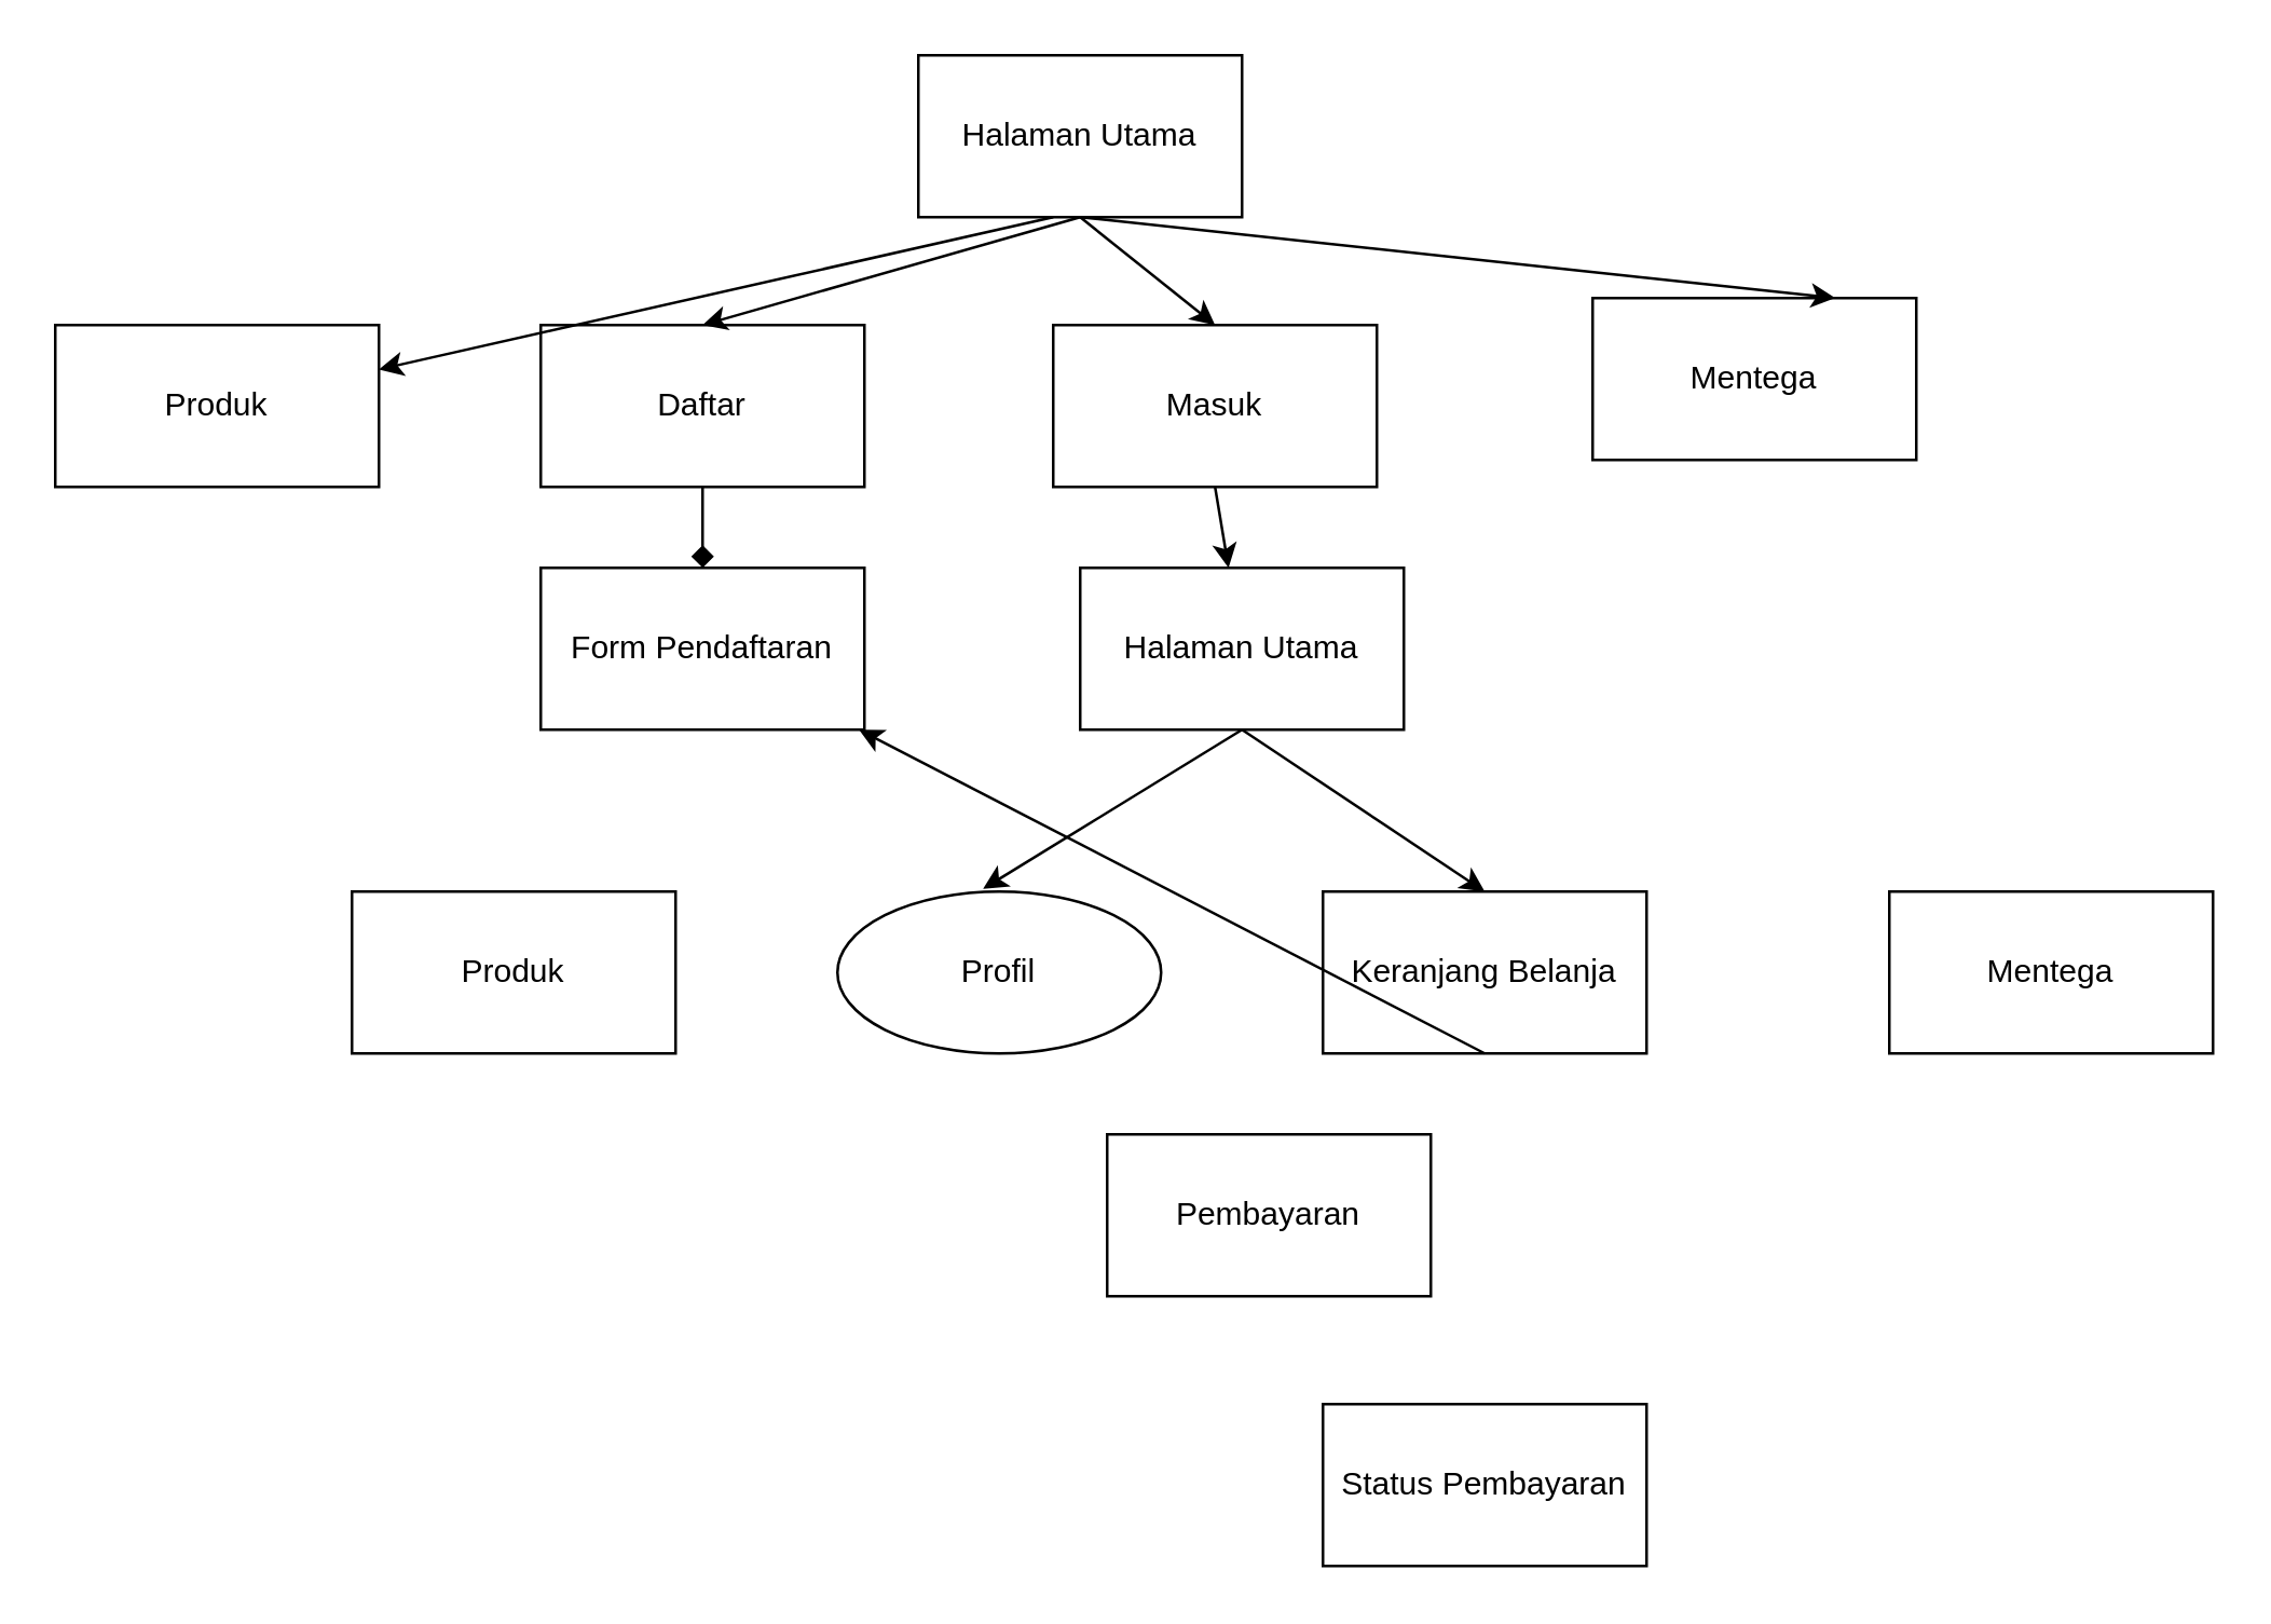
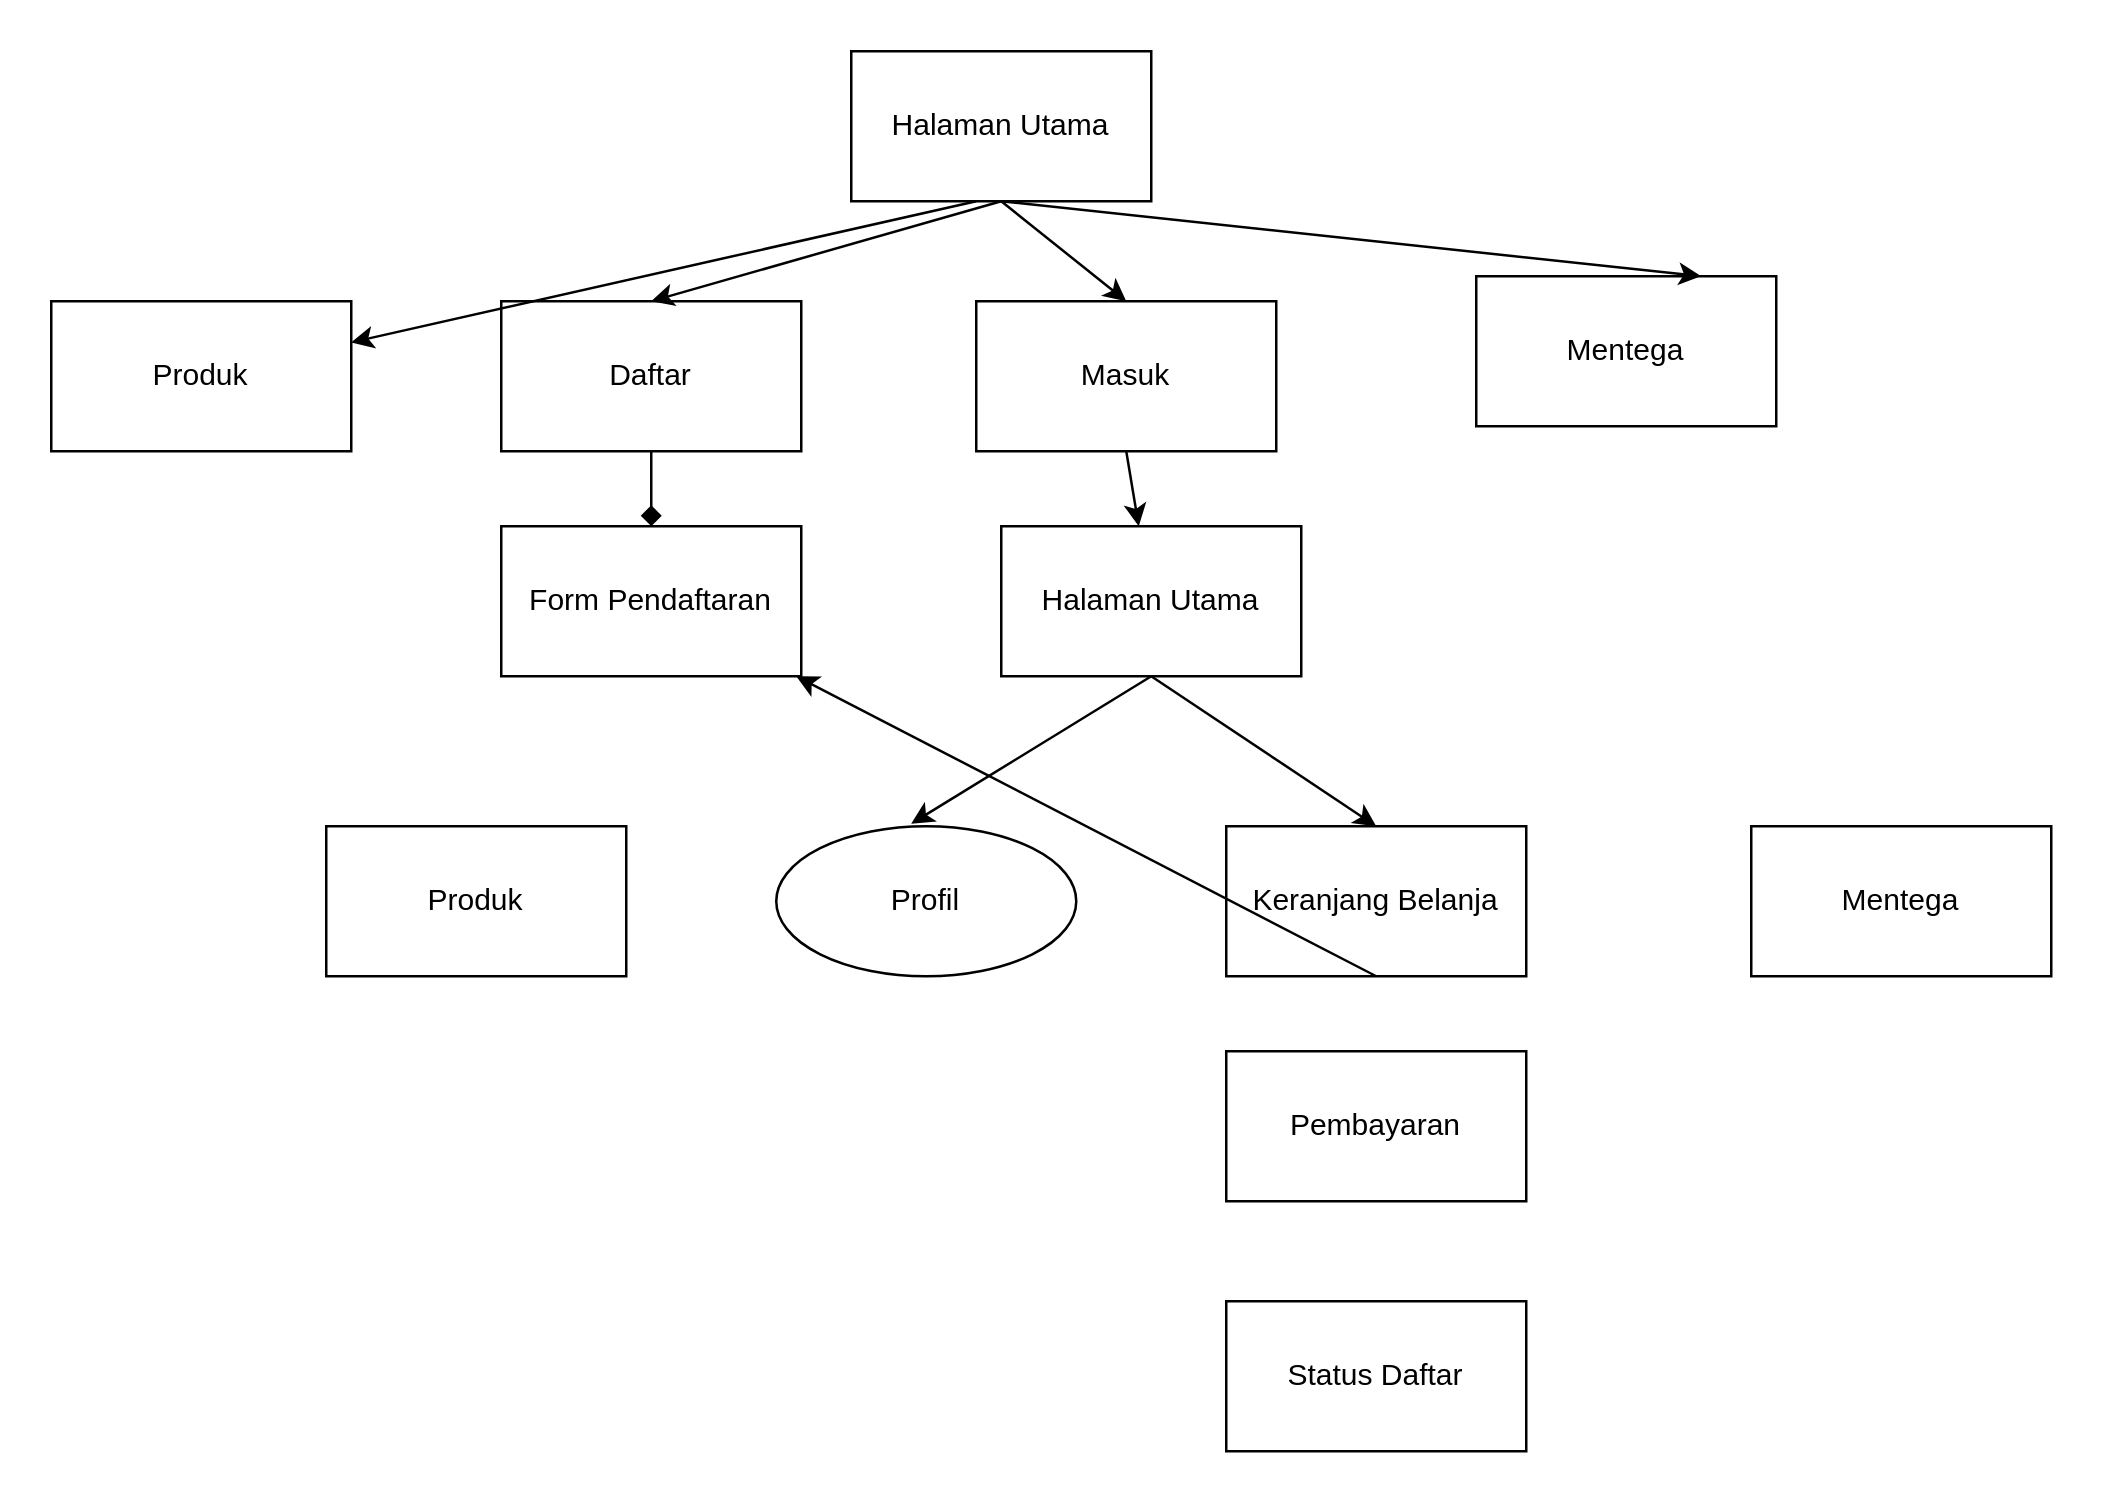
  <mxCell id="0" />
  <mxCell id="1" parent="0" />
  <mxCell id="2" value="Halaman Utama" style="rounded=0;whiteSpace=wrap;html=1;" vertex="1" parent="1"><mxGeometry x="340" y="20" width="120" height="60" as="geometry" /></mxCell>
  <mxCell id="3" value="Produk" style="rounded=0;whiteSpace=wrap;html=1;" vertex="1" parent="1"><mxGeometry x="20" y="120" width="120" height="60" as="geometry" /></mxCell>
  <mxCell id="4" value="Daftar" style="rounded=0;whiteSpace=wrap;html=1;" vertex="1" parent="1"><mxGeometry x="200" y="120" width="120" height="60" as="geometry" /></mxCell>
  <mxCell id="5" value="Masuk" style="rounded=0;whiteSpace=wrap;html=1;" vertex="1" parent="1"><mxGeometry x="390" y="120" width="120" height="60" as="geometry" /></mxCell>
  <mxCell id="6" value="Mentega" style="rounded=0;whiteSpace=wrap;html=1;" vertex="1" parent="1"><mxGeometry x="590" y="110" width="120" height="60" as="geometry" /></mxCell>
  <mxCell id="7" value="Form Pendaftaran" style="rounded=0;whiteSpace=wrap;html=1;" vertex="1" parent="1"><mxGeometry x="200" y="210" width="120" height="60" as="geometry" /></mxCell>
  <mxCell id="8" value="Halaman Utama" style="rounded=0;whiteSpace=wrap;html=1;" vertex="1" parent="1"><mxGeometry x="400" y="210" width="120" height="60" as="geometry" /></mxCell>
  <mxCell id="9" value="Produk" style="rounded=0;whiteSpace=wrap;html=1;" vertex="1" parent="1"><mxGeometry x="130" y="330" width="120" height="60" as="geometry" /></mxCell>
  <mxCell id="10" value="Profil" style="ellipse;whiteSpace=wrap;html=1;" vertex="1" parent="1"><mxGeometry x="310" y="330" width="120" height="60" as="geometry" /></mxCell>
  <mxCell id="11" value="Keranjang Belanja" style="rounded=0;whiteSpace=wrap;html=1;" vertex="1" parent="1"><mxGeometry x="490" y="330" width="120" height="60" as="geometry" /></mxCell>
  <mxCell id="12" value="Mentega" style="rounded=0;whiteSpace=wrap;html=1;" vertex="1" parent="1"><mxGeometry x="700" y="330" width="120" height="60" as="geometry" /></mxCell>
- <mxCell id="13" value="Pembayaran" style="rounded=0;whiteSpace=wrap;html=1;" vertex="1" parent="1"><mxGeometry x="410" y="420" width="120" height="60" as="geometry" /></mxCell>
- <mxCell id="14" value="Status Pembayaran" style="rounded=0;whiteSpace=wrap;html=1;" vertex="1" parent="1"><mxGeometry x="490" y="520" width="120" height="60" as="geometry" /></mxCell>
+ <mxCell id="13" value="Pembayaran" style="rounded=0;whiteSpace=wrap;html=1;" vertex="1" parent="1"><mxGeometry x="490" y="420" width="120" height="60" as="geometry" /></mxCell>
+ <mxCell id="14" value="Status Daftar" style="rounded=0;whiteSpace=wrap;html=1;" vertex="1" parent="1"><mxGeometry x="490" y="520" width="120" height="60" as="geometry" /></mxCell>
  <mxCell id="15" value="" style="endArrow=classic;html=1;exitX=0.5;exitY=1;exitDx=0;exitDy=0;entryX=0.5;entryY=0;entryDx=0;entryDy=0;" edge="1" parent="1" source="2" target="5"><mxGeometry width="50" height="50" relative="1" as="geometry"><mxPoint x="390" y="320" as="sourcePoint" /><mxPoint x="440" y="270" as="targetPoint" /></mxGeometry></mxCell>
  <mxCell id="16" value="" style="endArrow=classic;html=1;exitX=0.5;exitY=1;exitDx=0;exitDy=0;entryX=0.75;entryY=0;entryDx=0;entryDy=0;" edge="1" parent="1" source="2" target="6"><mxGeometry width="50" height="50" relative="1" as="geometry"><mxPoint x="410" y="90" as="sourcePoint" /><mxPoint x="650" y="110" as="targetPoint" /></mxGeometry></mxCell>
  <mxCell id="17" value="" style="endArrow=classic;html=1;entryX=0.5;entryY=0;entryDx=0;entryDy=0;" edge="1" parent="1" target="4"><mxGeometry width="50" height="50" relative="1" as="geometry"><mxPoint x="400" y="80" as="sourcePoint" /><mxPoint x="660" y="120" as="targetPoint" /></mxGeometry></mxCell>
  <mxCell id="18" value="" style="endArrow=classic;html=1;exitX=0.5;exitY=1;exitDx=0;exitDy=0;" edge="1" parent="1" target="3"><mxGeometry width="50" height="50" relative="1" as="geometry"><mxPoint x="390" y="80" as="sourcePoint" /><mxPoint x="640" y="110" as="targetPoint" /></mxGeometry></mxCell>
  <mxCell id="19" value="" style="endArrow=diamond;html=1;exitX=0.5;exitY=1;exitDx=0;exitDy=0;" edge="1" parent="1" source="4" target="7"><mxGeometry width="50" height="50" relative="1" as="geometry"><mxPoint x="390" y="320" as="sourcePoint" /><mxPoint x="440" y="270" as="targetPoint" /></mxGeometry></mxCell>
  <mxCell id="20" value="" style="endArrow=classic;html=1;exitX=0.5;exitY=1;exitDx=0;exitDy=0;" edge="1" parent="1" source="5" target="8"><mxGeometry width="50" height="50" relative="1" as="geometry"><mxPoint x="270" y="190" as="sourcePoint" /><mxPoint x="270" y="220" as="targetPoint" /></mxGeometry></mxCell>
  <mxCell id="21" value="" style="endArrow=classic;html=1;exitX=0.5;exitY=1;exitDx=0;exitDy=0;entryX=0.5;entryY=0;entryDx=0;entryDy=0;" edge="1" parent="1" source="8" target="11"><mxGeometry width="50" height="50" relative="1" as="geometry"><mxPoint x="280" y="200" as="sourcePoint" /><mxPoint x="280" y="230" as="targetPoint" /></mxGeometry></mxCell>
  <mxCell id="22" value="" style="endArrow=classic;html=1;exitX=0.5;exitY=1;exitDx=0;exitDy=0;entryX=0.45;entryY=-0.017;entryDx=0;entryDy=0;entryPerimeter=0;" edge="1" parent="1" source="8" target="10"><mxGeometry width="50" height="50" relative="1" as="geometry"><mxPoint x="290" y="210" as="sourcePoint" /><mxPoint x="290" y="240" as="targetPoint" /></mxGeometry></mxCell>
  <mxCell id="23" value="" style="endArrow=classic;html=1;exitX=0.5;exitY=1;exitDx=0;exitDy=0;" edge="1" parent="1" source="11" target="7"><mxGeometry width="50" height="50" relative="1" as="geometry"><mxPoint x="470" y="280" as="sourcePoint" /><mxPoint x="560" y="340" as="targetPoint" /></mxGeometry></mxCell>
